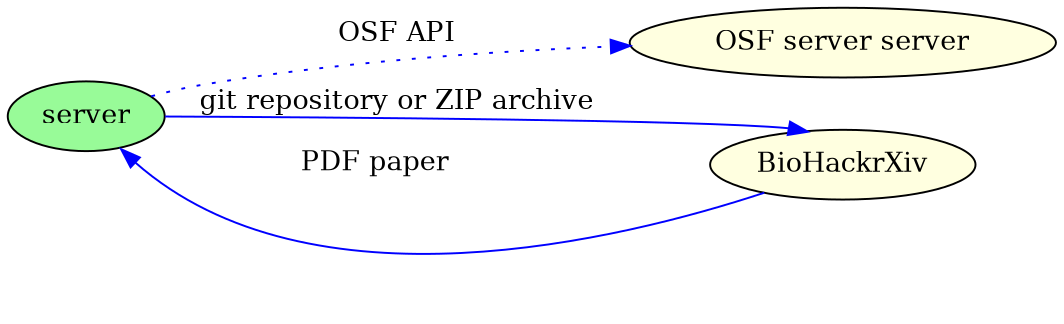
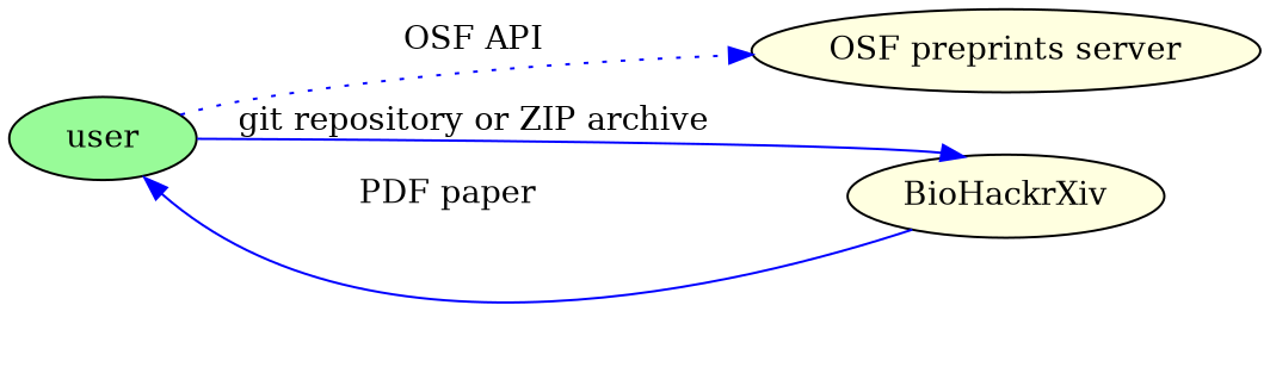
  digraph {
    rankdir=LR
    node [fillcolor=lightyellow style=filled]
    edge [color=blue style=solid]
-   user [fillcolor=palegreen label=server]
+   user [fillcolor=palegreen]
    n2 [label=BioHackrXiv]
-   n3 [label="OSF server server"]
+   n3 [label="OSF preprints server"]
    subgraph sub_1 {
      rank=min
      user
    }
    user -> n2 [dir=backward headport=nw label="git repository or ZIP archive"]
    user -> n3 [label="OSF API" style=dotted]
    n2 -> user [headport=se xlabel="PDF paper"]
  }
